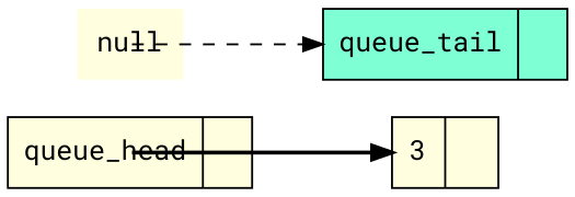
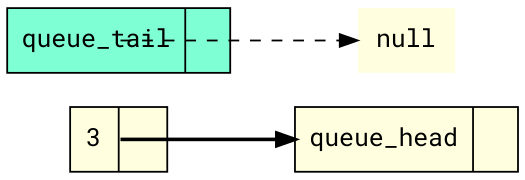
  digraph {
    fontname="Roboto Mono"
    rankdir=LR
    node [fillcolor=lightyellow fontname="Roboto Mono" shape=record style=filled]
    edge [arrowtail=vee fontname="Roboto Mono" tailclip=false]
    n1 [label="{ queue_head | <next>  }"]
    n2 [label="{ 3 | <next>  }"]
    n3 [fillcolor=aquamarine label="{ queue_tail | <next>  }"]
    n4 [label=null shape=none]
-   n1 -> n2 [style=bold]
-   n4 -> n3 [style=dashed]
+   n2 -> n1 [style=bold]
+   n3 -> n4 [style=dashed]
  }
